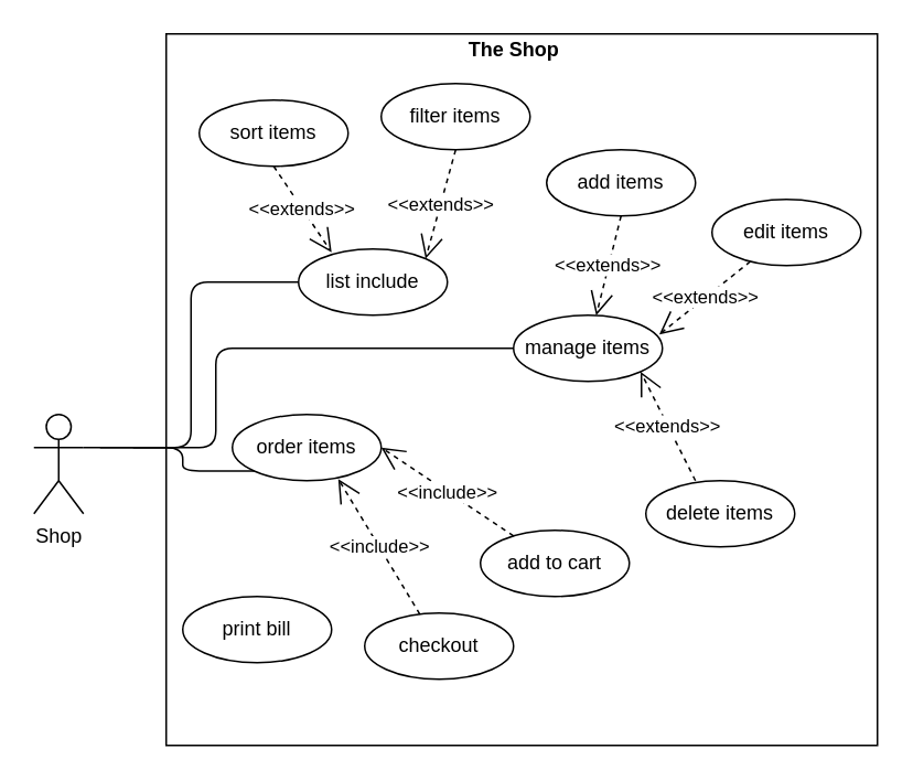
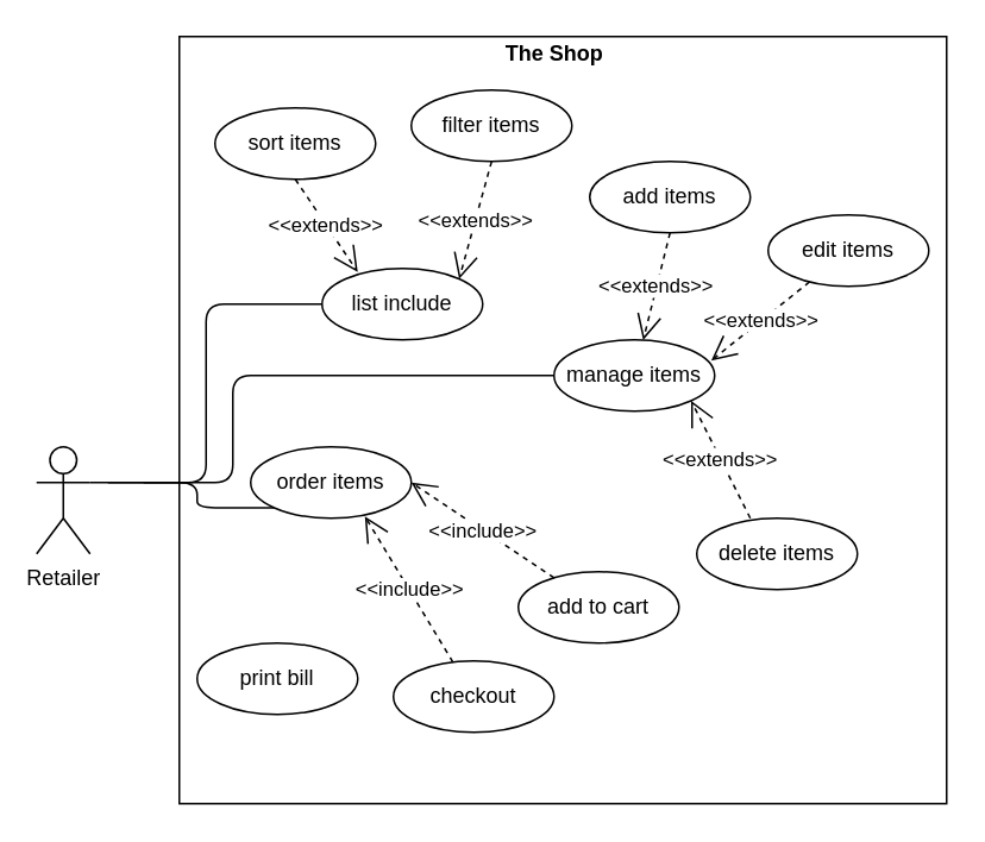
  <mxCell id="0" />
  <mxCell id="1" parent="0" />
- <mxCell id="2" value="Shop" style="shape=umlActor;verticalLabelPosition=bottom;labelBackgroundColor=#ffffff;verticalAlign=top;html=1;outlineConnect=0;" vertex="1" parent="1"><mxGeometry x="20" y="250" width="30" height="60" as="geometry" /></mxCell>
+ <mxCell id="2" value="Retailer" style="shape=umlActor;verticalLabelPosition=bottom;labelBackgroundColor=#ffffff;verticalAlign=top;html=1;outlineConnect=0;" vertex="1" parent="1"><mxGeometry x="20" y="250" width="30" height="60" as="geometry" /></mxCell>
  <mxCell id="3" value="" style="rounded=0;whiteSpace=wrap;html=1;" vertex="1" parent="1"><mxGeometry x="100" y="20" width="430" height="430" as="geometry" /></mxCell>
  <mxCell id="4" value="&lt;b&gt;The Shop&lt;br&gt;&lt;/b&gt;" style="text;html=1;align=center;verticalAlign=middle;resizable=0;points=[];autosize=1;" vertex="1" parent="1"><mxGeometry x="275" y="20" width="70" height="20" as="geometry" /></mxCell>
  <mxCell id="5" value="sort items" style="ellipse;whiteSpace=wrap;html=1;" vertex="1" parent="1"><mxGeometry x="120" y="60" width="90" height="40" as="geometry" /></mxCell>
  <mxCell id="6" value="filter items" style="ellipse;whiteSpace=wrap;html=1;" vertex="1" parent="1"><mxGeometry x="230" y="50" width="90" height="40" as="geometry" /></mxCell>
  <mxCell id="7" value="add to cart" style="ellipse;whiteSpace=wrap;html=1;" vertex="1" parent="1"><mxGeometry x="290" y="320" width="90" height="40" as="geometry" /></mxCell>
  <mxCell id="8" value="checkout" style="ellipse;whiteSpace=wrap;html=1;" vertex="1" parent="1"><mxGeometry x="220" y="370" width="90" height="40" as="geometry" /></mxCell>
  <mxCell id="9" value="order items" style="ellipse;whiteSpace=wrap;html=1;" vertex="1" parent="1"><mxGeometry x="140" y="250" width="90" height="40" as="geometry" /></mxCell>
  <mxCell id="10" value="list include" style="ellipse;whiteSpace=wrap;html=1;" vertex="1" parent="1"><mxGeometry x="180" y="150" width="90" height="40" as="geometry" /></mxCell>
  <mxCell id="11" value="&amp;lt;&amp;lt;extends&amp;gt;&amp;gt;" style="endArrow=open;endSize=12;dashed=1;html=1;entryX=1;entryY=0;entryDx=0;entryDy=0;exitX=0.5;exitY=1;exitDx=0;exitDy=0;" edge="1" parent="1" source="6" target="10"><mxGeometry width="160" relative="1" as="geometry"><mxPoint x="310" y="240" as="sourcePoint" /><mxPoint x="470" y="240" as="targetPoint" /></mxGeometry></mxCell>
  <mxCell id="12" value="&amp;lt;&amp;lt;extends&amp;gt;&amp;gt;" style="endArrow=open;endSize=12;dashed=1;html=1;exitX=0.5;exitY=1;exitDx=0;exitDy=0;entryX=0.222;entryY=0.05;entryDx=0;entryDy=0;entryPerimeter=0;" edge="1" parent="1" source="5" target="10"><mxGeometry width="160" relative="1" as="geometry"><mxPoint x="265" y="100" as="sourcePoint" /><mxPoint x="180" y="150" as="targetPoint" /></mxGeometry></mxCell>
  <mxCell id="13" value="" style="endArrow=none;html=1;edgeStyle=orthogonalEdgeStyle;exitX=0;exitY=0.5;exitDx=0;exitDy=0;entryX=1;entryY=0.333;entryDx=0;entryDy=0;entryPerimeter=0;" edge="1" parent="1" source="10" target="2"><mxGeometry relative="1" as="geometry"><mxPoint x="340" y="230" as="sourcePoint" /><mxPoint x="500" y="230" as="targetPoint" /></mxGeometry></mxCell>
  <mxCell id="14" value="" style="endArrow=none;html=1;edgeStyle=orthogonalEdgeStyle;entryX=0;entryY=1;entryDx=0;entryDy=0;" edge="1" parent="1" target="9"><mxGeometry relative="1" as="geometry"><mxPoint x="60" y="270" as="sourcePoint" /><mxPoint x="500" y="230" as="targetPoint" /><Array as="points"><mxPoint x="110" y="270" /><mxPoint x="110" y="284" /></Array></mxGeometry></mxCell>
  <mxCell id="15" value="&amp;lt;&amp;lt;include&amp;gt;&amp;gt;" style="endArrow=open;endSize=12;dashed=1;html=1;" edge="1" parent="1" source="8"><mxGeometry width="160" relative="1" as="geometry"><mxPoint x="265" y="100" as="sourcePoint" /><mxPoint x="204" y="289" as="targetPoint" /></mxGeometry></mxCell>
  <mxCell id="16" value="&amp;lt;&amp;lt;include&amp;gt;&amp;gt;" style="endArrow=open;endSize=12;dashed=1;html=1;entryX=1;entryY=0.5;entryDx=0;entryDy=0;" edge="1" parent="1" source="7" target="9"><mxGeometry width="160" relative="1" as="geometry"><mxPoint x="268.506" y="351.392" as="sourcePoint" /><mxPoint x="219.21" y="295.84" as="targetPoint" /></mxGeometry></mxCell>
  <mxCell id="17" value="print bill" style="ellipse;whiteSpace=wrap;html=1;" vertex="1" parent="1"><mxGeometry x="110" y="360" width="90" height="40" as="geometry" /></mxCell>
  <mxCell id="18" value="manage items" style="ellipse;whiteSpace=wrap;html=1;" vertex="1" parent="1"><mxGeometry x="310" y="190" width="90" height="40" as="geometry" /></mxCell>
  <mxCell id="19" value="add items" style="ellipse;whiteSpace=wrap;html=1;" vertex="1" parent="1"><mxGeometry x="330" y="90" width="90" height="40" as="geometry" /></mxCell>
  <mxCell id="20" value="edit items" style="ellipse;whiteSpace=wrap;html=1;" vertex="1" parent="1"><mxGeometry x="430" y="120" width="90" height="40" as="geometry" /></mxCell>
  <mxCell id="21" value="&amp;lt;&amp;lt;extends&amp;gt;&amp;gt;" style="endArrow=open;endSize=12;dashed=1;html=1;exitX=0.5;exitY=1;exitDx=0;exitDy=0;" edge="1" parent="1" source="19" target="18"><mxGeometry width="160" relative="1" as="geometry"><mxPoint x="265" y="100" as="sourcePoint" /><mxPoint x="246.82" y="155.858" as="targetPoint" /></mxGeometry></mxCell>
  <mxCell id="22" value="&amp;lt;&amp;lt;extends&amp;gt;&amp;gt;" style="endArrow=open;endSize=12;dashed=1;html=1;entryX=0.979;entryY=0.291;entryDx=0;entryDy=0;entryPerimeter=0;" edge="1" parent="1" source="20" target="18"><mxGeometry width="160" relative="1" as="geometry"><mxPoint x="275" y="110" as="sourcePoint" /><mxPoint x="256.82" y="165.858" as="targetPoint" /></mxGeometry></mxCell>
  <mxCell id="23" value="delete items" style="ellipse;whiteSpace=wrap;html=1;" vertex="1" parent="1"><mxGeometry x="390" y="290" width="90" height="40" as="geometry" /></mxCell>
  <mxCell id="24" value="&amp;lt;&amp;lt;extends&amp;gt;&amp;gt;" style="endArrow=open;endSize=12;dashed=1;html=1;entryX=1;entryY=1;entryDx=0;entryDy=0;exitX=0.333;exitY=0;exitDx=0;exitDy=0;exitPerimeter=0;" edge="1" parent="1" source="23" target="18"><mxGeometry width="160" relative="1" as="geometry"><mxPoint x="515" y="130" as="sourcePoint" /><mxPoint x="446.759" y="185.831" as="targetPoint" /></mxGeometry></mxCell>
  <mxCell id="25" value="" style="endArrow=none;html=1;edgeStyle=orthogonalEdgeStyle;entryX=0;entryY=0.5;entryDx=0;entryDy=0;" edge="1" parent="1" target="18"><mxGeometry relative="1" as="geometry"><mxPoint x="80" y="270" as="sourcePoint" /><mxPoint x="310" y="220" as="targetPoint" /><Array as="points"><mxPoint x="130" y="270" /><mxPoint x="130" y="210" /></Array></mxGeometry></mxCell>
